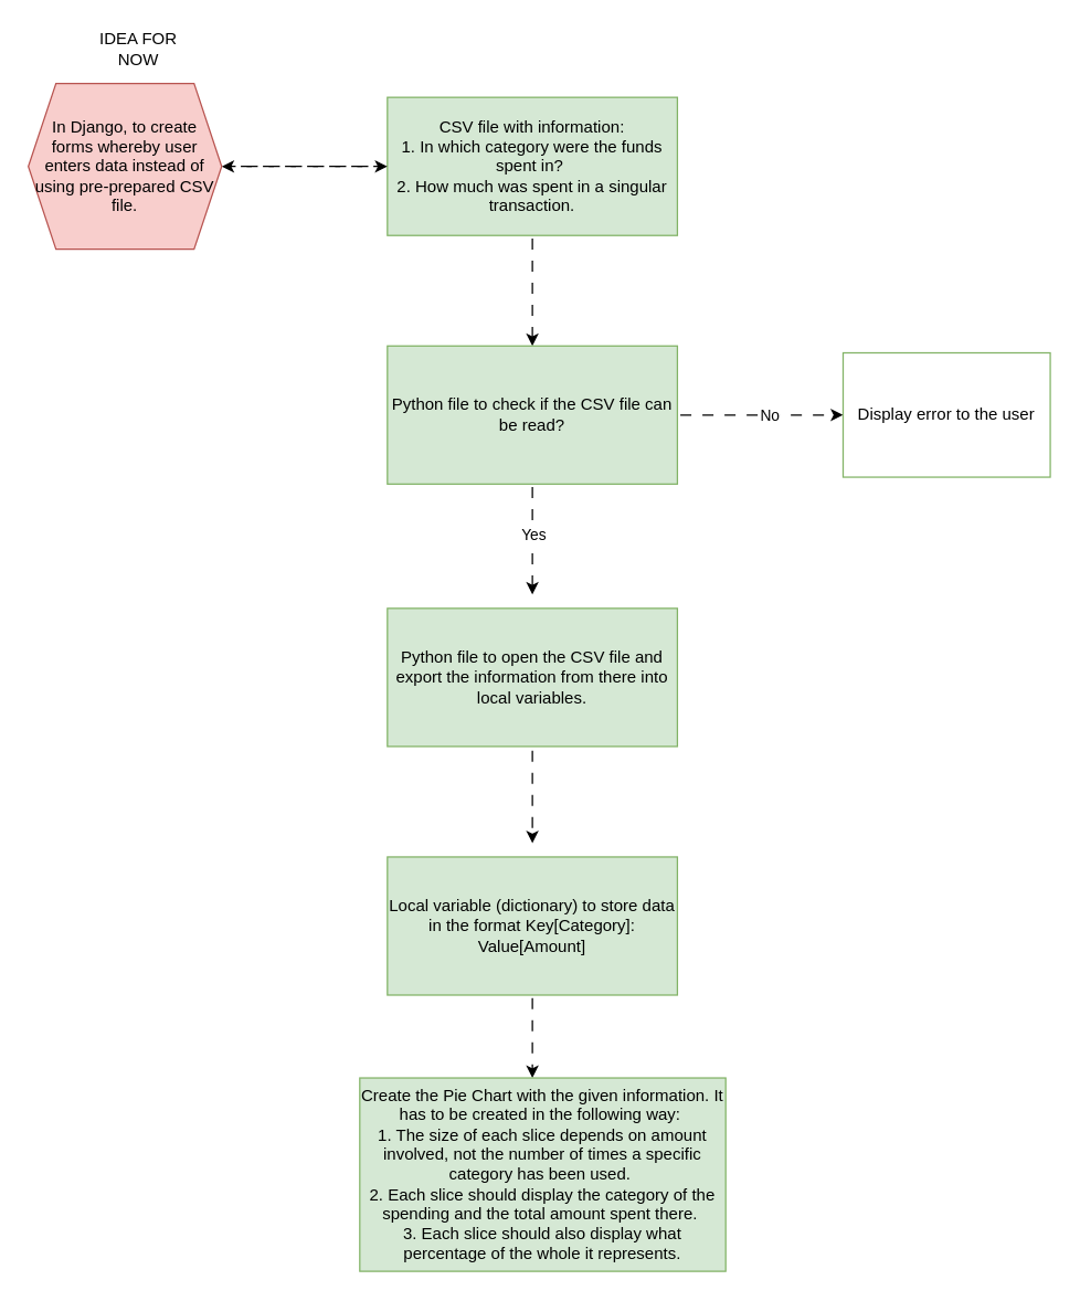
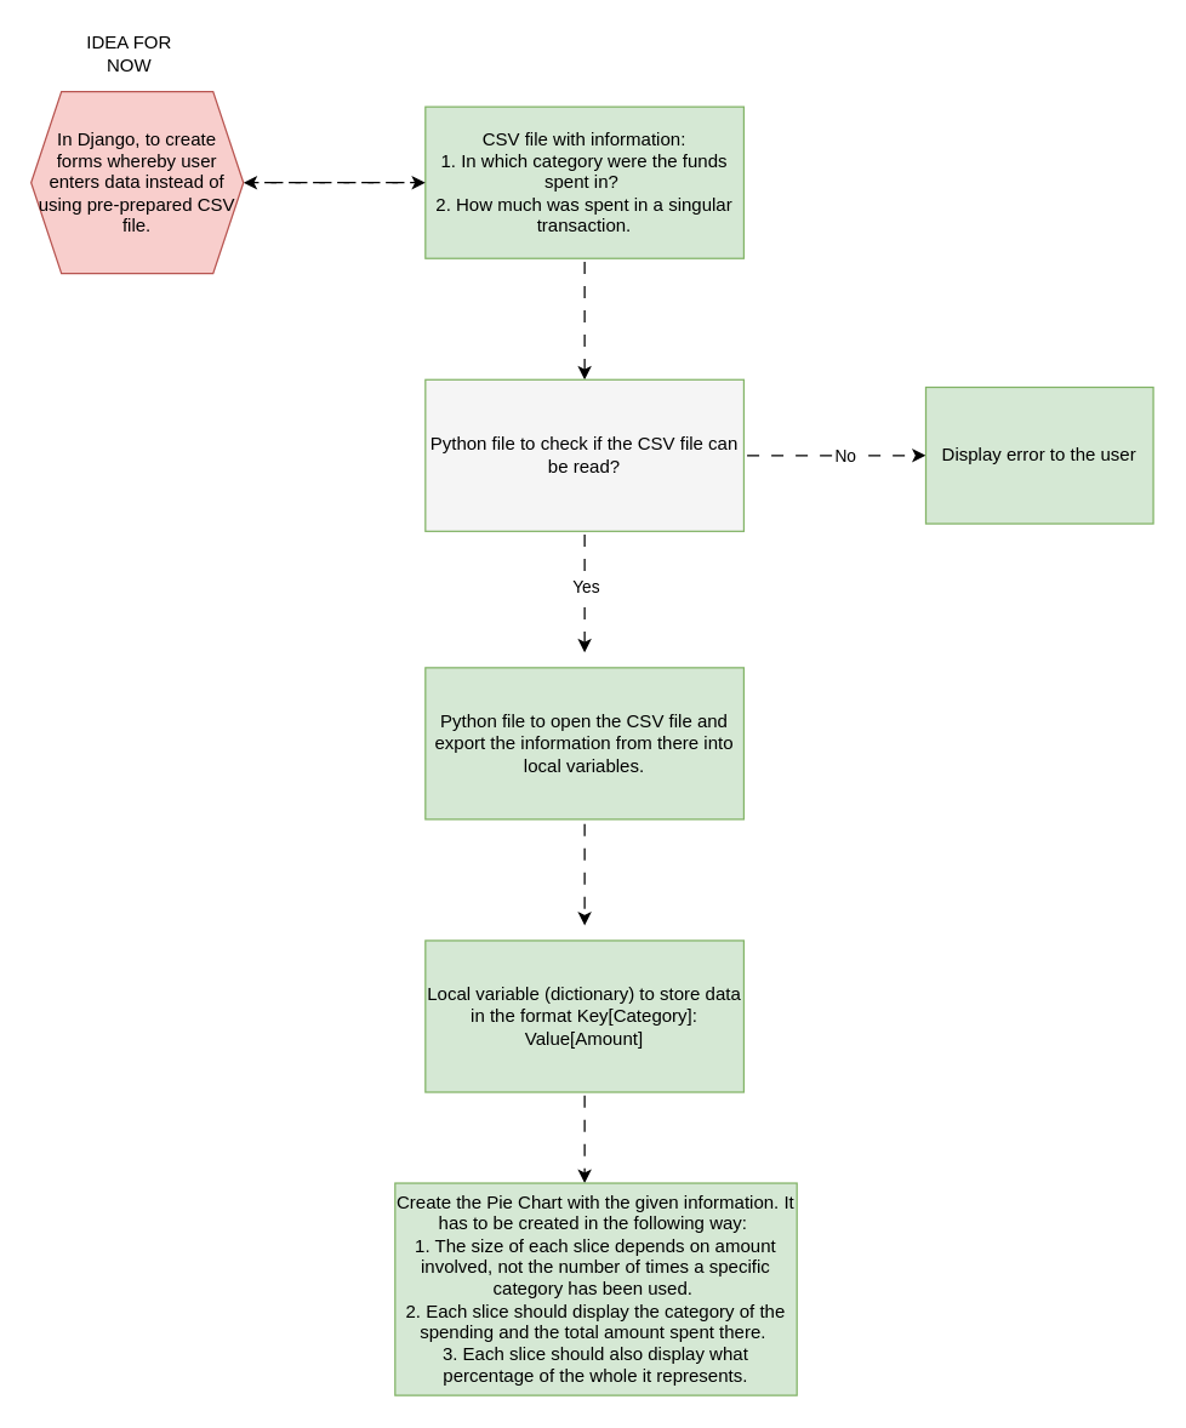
  <mxCell id="0" />
  <mxCell id="1" parent="0" />
  <mxCell id="2" style="edgeStyle=orthogonalEdgeStyle;rounded=0;orthogonalLoop=1;jettySize=auto;html=1;flowAnimation=1;" edge="1" parent="1" source="4"><mxGeometry relative="1" as="geometry"><mxPoint x="385" y="250" as="targetPoint" /></mxGeometry></mxCell>
  <mxCell id="3" style="edgeStyle=orthogonalEdgeStyle;rounded=0;orthogonalLoop=1;jettySize=auto;html=1;flowAnimation=1;" edge="1" parent="1" source="4"><mxGeometry relative="1" as="geometry"><mxPoint x="160" y="120" as="targetPoint" /></mxGeometry></mxCell>
  <mxCell id="4" value="CSV file with information:&lt;br&gt;1. In which category were the funds spent in?&amp;nbsp;&lt;br&gt;2. How much was spent in a singular transaction." style="rounded=0;whiteSpace=wrap;html=1;fillColor=#d5e8d4;strokeColor=#82b366;" vertex="1" parent="1"><mxGeometry x="280" y="70" width="210" height="100" as="geometry" /></mxCell>
  <mxCell id="5" style="edgeStyle=orthogonalEdgeStyle;rounded=0;orthogonalLoop=1;jettySize=auto;html=1;dashed=1;dashPattern=8 8;strokeWidth=1;labelBorderColor=none;targetPerimeterSpacing=1;sourcePerimeterSpacing=1;jumpStyle=gap;shadow=0;flowAnimation=1;" edge="1" parent="1" source="6"><mxGeometry relative="1" as="geometry"><mxPoint x="385" y="610" as="targetPoint" /></mxGeometry></mxCell>
  <mxCell id="6" value="Python file to open the CSV file and export the information from there into local variables." style="rounded=0;whiteSpace=wrap;html=1;fillColor=#d5e8d4;strokeColor=#82b366;" vertex="1" parent="1"><mxGeometry x="280" y="440" width="210" height="100" as="geometry" /></mxCell>
  <mxCell id="7" style="edgeStyle=orthogonalEdgeStyle;rounded=0;orthogonalLoop=1;jettySize=auto;html=1;flowAnimation=1;" edge="1" parent="1" source="8"><mxGeometry relative="1" as="geometry"><mxPoint x="385" y="780" as="targetPoint" /></mxGeometry></mxCell>
  <mxCell id="8" value="Local variable (dictionary) to store data in the format Key[Category]: Value[Amount]" style="rounded=0;whiteSpace=wrap;html=1;fillColor=#d5e8d4;strokeColor=#82b366;" vertex="1" parent="1"><mxGeometry x="280" y="620" width="210" height="100" as="geometry" /></mxCell>
  <mxCell id="9" style="edgeStyle=orthogonalEdgeStyle;rounded=0;orthogonalLoop=1;jettySize=auto;html=1;flowAnimation=1;" edge="1" parent="1" source="13"><mxGeometry relative="1" as="geometry"><mxPoint x="385" y="430" as="targetPoint" /></mxGeometry></mxCell>
  <mxCell id="10" value="Yes" style="edgeLabel;html=1;align=center;verticalAlign=middle;resizable=0;points=[];" vertex="1" connectable="0" parent="9"><mxGeometry x="-0.112" relative="1" as="geometry"><mxPoint as="offset" /></mxGeometry></mxCell>
  <mxCell id="11" style="edgeStyle=orthogonalEdgeStyle;rounded=0;orthogonalLoop=1;jettySize=auto;html=1;flowAnimation=1;" edge="1" parent="1" source="13"><mxGeometry relative="1" as="geometry"><mxPoint x="610" y="300" as="targetPoint" /></mxGeometry></mxCell>
  <mxCell id="12" value="No" style="edgeLabel;html=1;align=center;verticalAlign=middle;resizable=0;points=[];" vertex="1" connectable="0" parent="11"><mxGeometry x="0.12" relative="1" as="geometry"><mxPoint as="offset" /></mxGeometry></mxCell>
- <mxCell id="13" value="Python file to check if the CSV file can be read?" style="rounded=0;whiteSpace=wrap;html=1;fillColor=#d5e8d4;strokeColor=#82b366;" vertex="1" parent="1"><mxGeometry x="280" y="250" width="210" height="100" as="geometry" /></mxCell>
- <mxCell id="14" value="Display error to the user" style="rounded=0;whiteSpace=wrap;html=1;fillColor=#ffffff;strokeColor=#82b366;" vertex="1" parent="1"><mxGeometry x="610" y="255" width="150" height="90" as="geometry" /></mxCell>
+ <mxCell id="13" value="Python file to check if the CSV file can be read?" style="rounded=0;whiteSpace=wrap;html=1;fillColor=#f5f5f5;strokeColor=#82b366;" vertex="1" parent="1"><mxGeometry x="280" y="250" width="210" height="100" as="geometry" /></mxCell>
+ <mxCell id="14" value="Display error to the user" style="rounded=0;whiteSpace=wrap;html=1;fillColor=#d5e8d4;strokeColor=#82b366;" vertex="1" parent="1"><mxGeometry x="610" y="255" width="150" height="90" as="geometry" /></mxCell>
  <mxCell id="15" style="edgeStyle=orthogonalEdgeStyle;rounded=0;orthogonalLoop=1;jettySize=auto;html=1;flowAnimation=1;" edge="1" parent="1" source="16"><mxGeometry relative="1" as="geometry"><mxPoint x="280" y="120" as="targetPoint" /></mxGeometry></mxCell>
  <mxCell id="16" value="In Django, to create forms whereby user enters data instead of using pre-prepared CSV file." style="shape=hexagon;perimeter=hexagonPerimeter2;whiteSpace=wrap;html=1;fixedSize=1;fillColor=#f8cecc;strokeColor=#b85450;" vertex="1" parent="1"><mxGeometry x="20" y="60" width="140" height="120" as="geometry" /></mxCell>
  <mxCell id="17" value="Create the Pie Chart with the given information. It has to be created in the following way:&amp;nbsp;&lt;br&gt;1. The size of each slice depends on amount involved, not the number of times a specific category has been used.&amp;nbsp;&lt;br&gt;2. Each slice should display the category of the spending and the total amount spent there.&amp;nbsp;&lt;br&gt;3. Each slice should also display what percentage of the whole it represents." style="rounded=0;whiteSpace=wrap;html=1;fillColor=#d5e8d4;strokeColor=#82b366;" vertex="1" parent="1"><mxGeometry x="260" y="780" width="265" height="140" as="geometry" /></mxCell>
- <mxCell id="18" value="IDEA FOR NOW" style="text;html=1;strokeColor=none;fillColor=none;align=center;verticalAlign=middle;whiteSpace=wrap;rounded=0;" vertex="1" parent="1"><mxGeometry x="65" y="20" width="70" height="30" as="geometry" /></mxCell>
+ <mxCell id="18" value="IDEA FOR NOW" style="text;html=1;strokeColor=none;fillColor=none;align=center;verticalAlign=middle;whiteSpace=wrap;rounded=0;" vertex="1" parent="1"><mxGeometry x="50" y="20" width="70" height="30" as="geometry" /></mxCell>
